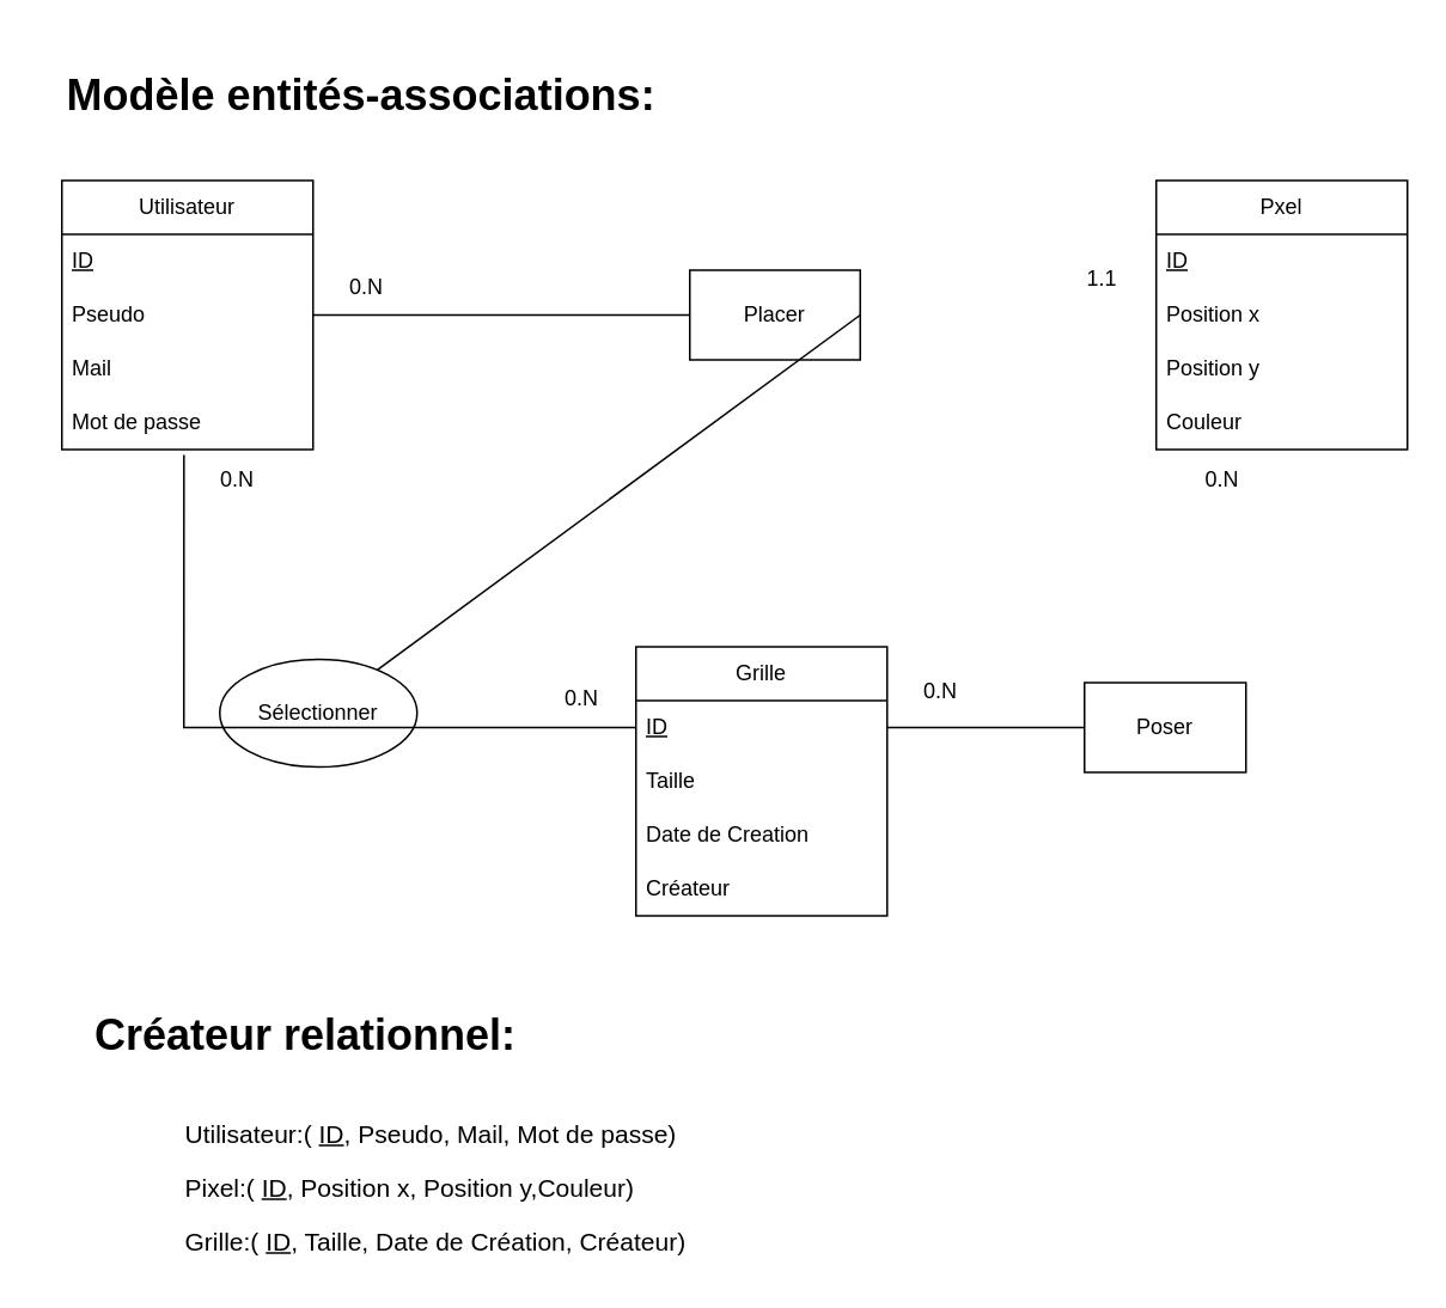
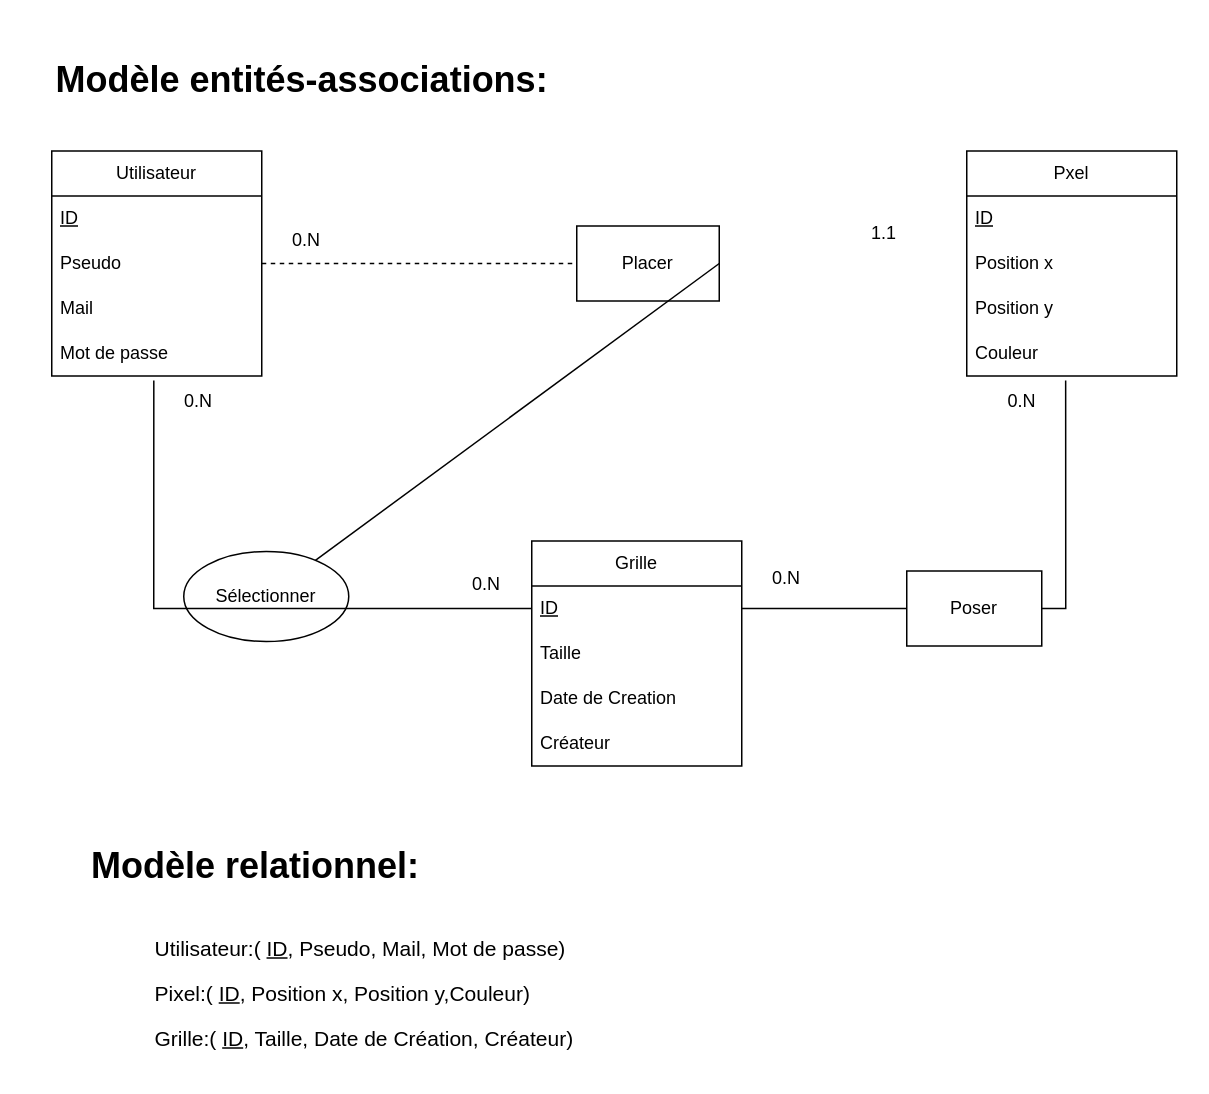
  <mxCell id="0" />
  <mxCell id="1" parent="0" />
  <mxCell id="2" value="Utilisateur" style="swimlane;fontStyle=0;childLayout=stackLayout;horizontal=1;startSize=30;horizontalStack=0;resizeParent=1;resizeParentMax=0;resizeLast=0;collapsible=1;marginBottom=0;whiteSpace=wrap;html=1;" vertex="1" parent="1"><mxGeometry x="34" y="100" width="140" height="150" as="geometry" /></mxCell>
  <mxCell id="3" value="&lt;u&gt;ID&lt;/u&gt;" style="text;strokeColor=none;fillColor=none;align=left;verticalAlign=middle;spacingLeft=4;spacingRight=4;overflow=hidden;points=[[0,0.5],[1,0.5]];portConstraint=eastwest;rotatable=0;whiteSpace=wrap;html=1;" vertex="1" parent="2"><mxGeometry y="30" width="140" height="30" as="geometry" /></mxCell>
  <mxCell id="4" value="Pseudo" style="text;strokeColor=none;fillColor=none;align=left;verticalAlign=middle;spacingLeft=4;spacingRight=4;overflow=hidden;points=[[0,0.5],[1,0.5]];portConstraint=eastwest;rotatable=0;whiteSpace=wrap;html=1;" vertex="1" parent="2"><mxGeometry y="60" width="140" height="30" as="geometry" /></mxCell>
  <mxCell id="5" value="Mail" style="text;strokeColor=none;fillColor=none;align=left;verticalAlign=middle;spacingLeft=4;spacingRight=4;overflow=hidden;points=[[0,0.5],[1,0.5]];portConstraint=eastwest;rotatable=0;whiteSpace=wrap;html=1;" vertex="1" parent="2"><mxGeometry y="90" width="140" height="30" as="geometry" /></mxCell>
  <mxCell id="6" value="Mot de passe" style="text;strokeColor=none;fillColor=none;align=left;verticalAlign=middle;spacingLeft=4;spacingRight=4;overflow=hidden;points=[[0,0.5],[1,0.5]];portConstraint=eastwest;rotatable=0;whiteSpace=wrap;html=1;rounded=0;fontFamily=Helvetica;fontSize=12;fontColor=default;" vertex="1" parent="2"><mxGeometry y="120" width="140" height="30" as="geometry" /></mxCell>
  <mxCell id="7" value="Pxel" style="swimlane;fontStyle=0;childLayout=stackLayout;horizontal=1;startSize=30;horizontalStack=0;resizeParent=1;resizeParentMax=0;resizeLast=0;collapsible=1;marginBottom=0;whiteSpace=wrap;html=1;" vertex="1" parent="1"><mxGeometry x="644" y="100" width="140" height="150" as="geometry" /></mxCell>
  <mxCell id="8" value="&lt;u&gt;ID&lt;/u&gt;" style="text;strokeColor=none;fillColor=none;align=left;verticalAlign=middle;spacingLeft=4;spacingRight=4;overflow=hidden;points=[[0,0.5],[1,0.5]];portConstraint=eastwest;rotatable=0;whiteSpace=wrap;html=1;" vertex="1" parent="7"><mxGeometry y="30" width="140" height="30" as="geometry" /></mxCell>
  <mxCell id="9" value="Position x" style="rounded=0;whiteSpace=wrap;html=1;align=left;verticalAlign=middle;spacingLeft=4;spacingRight=4;fontFamily=Helvetica;fontSize=12;fontColor=default;fillColor=none;gradientColor=none;strokeColor=none;" vertex="1" parent="7"><mxGeometry y="60" width="140" height="30" as="geometry" /></mxCell>
  <mxCell id="10" value="Position y" style="text;strokeColor=none;fillColor=none;align=left;verticalAlign=middle;spacingLeft=4;spacingRight=4;overflow=hidden;points=[[0,0.5],[1,0.5]];portConstraint=eastwest;rotatable=0;whiteSpace=wrap;html=1;" vertex="1" parent="7"><mxGeometry y="90" width="140" height="30" as="geometry" /></mxCell>
  <mxCell id="11" value="Couleur" style="text;strokeColor=none;fillColor=none;align=left;verticalAlign=middle;spacingLeft=4;spacingRight=4;overflow=hidden;points=[[0,0.5],[1,0.5]];portConstraint=eastwest;rotatable=0;whiteSpace=wrap;html=1;" vertex="1" parent="7"><mxGeometry y="120" width="140" height="30" as="geometry" /></mxCell>
  <mxCell id="12" value="Grille" style="swimlane;fontStyle=0;childLayout=stackLayout;horizontal=1;startSize=30;horizontalStack=0;resizeParent=1;resizeParentMax=0;resizeLast=0;collapsible=1;marginBottom=0;whiteSpace=wrap;html=1;" vertex="1" parent="1"><mxGeometry x="354" y="360" width="140" height="150" as="geometry" /></mxCell>
  <mxCell id="13" value="&lt;u&gt;ID&lt;/u&gt;" style="text;strokeColor=none;fillColor=none;align=left;verticalAlign=middle;spacingLeft=4;spacingRight=4;overflow=hidden;points=[[0,0.5],[1,0.5]];portConstraint=eastwest;rotatable=0;whiteSpace=wrap;html=1;" vertex="1" parent="12"><mxGeometry y="30" width="140" height="30" as="geometry" /></mxCell>
  <mxCell id="14" value="Taille" style="text;strokeColor=none;fillColor=none;align=left;verticalAlign=middle;spacingLeft=4;spacingRight=4;overflow=hidden;points=[[0,0.5],[1,0.5]];portConstraint=eastwest;rotatable=0;whiteSpace=wrap;html=1;" vertex="1" parent="12"><mxGeometry y="60" width="140" height="30" as="geometry" /></mxCell>
  <mxCell id="15" value="Date de Creation" style="text;strokeColor=none;fillColor=none;align=left;verticalAlign=middle;spacingLeft=4;spacingRight=4;overflow=hidden;points=[[0,0.5],[1,0.5]];portConstraint=eastwest;rotatable=0;whiteSpace=wrap;html=1;" vertex="1" parent="12"><mxGeometry y="90" width="140" height="30" as="geometry" /></mxCell>
  <mxCell id="16" value="Créateur" style="rounded=0;whiteSpace=wrap;html=1;align=left;verticalAlign=middle;spacingLeft=4;spacingRight=4;fontFamily=Helvetica;fontSize=12;fontColor=default;fillColor=none;gradientColor=none;strokeColor=none;" vertex="1" parent="12"><mxGeometry y="120" width="140" height="30" as="geometry" /></mxCell>
  <mxCell id="17" value="" style="endArrow=none;html=1;rounded=0;fontFamily=Helvetica;fontSize=12;fontColor=default;exitX=1;exitY=0.5;exitDx=0;exitDy=0;" edge="1" parent="1" source="19" target="28"><mxGeometry width="50" height="50" relative="1" as="geometry"><mxPoint x="194" y="190" as="sourcePoint" /><mxPoint x="244" y="140" as="targetPoint" /></mxGeometry></mxCell>
- <mxCell id="18" value="" style="endArrow=none;html=1;rounded=0;fontFamily=Helvetica;fontSize=12;fontColor=default;exitX=1;exitY=0.5;exitDx=0;exitDy=0;entryX=0;entryY=0.5;entryDx=0;entryDy=0;" edge="1" parent="1" source="4" target="19"><mxGeometry width="50" height="50" relative="1" as="geometry"><mxPoint x="174" y="175" as="sourcePoint" /><mxPoint x="454" y="175" as="targetPoint" /></mxGeometry></mxCell>
+ <mxCell id="18" value="" style="endArrow=none;html=1;rounded=0;fontFamily=Helvetica;fontSize=12;fontColor=default;exitX=1;exitY=0.5;exitDx=0;exitDy=0;entryX=0;entryY=0.5;entryDx=0;entryDy=0;dashed=1;" edge="1" parent="1" source="4" target="19"><mxGeometry width="50" height="50" relative="1" as="geometry"><mxPoint x="174" y="175" as="sourcePoint" /><mxPoint x="454" y="175" as="targetPoint" /></mxGeometry></mxCell>
  <mxCell id="19" value="Placer" style="whiteSpace=wrap;html=1;align=center;verticalAlign=middle;spacingLeft=4;spacingRight=4;fontFamily=Helvetica;fontSize=12;fontColor=default;fillColor=none;gradientColor=none;rounded=0;" vertex="1" parent="1"><mxGeometry x="384" y="150" width="95" height="50" as="geometry" /></mxCell>
  <mxCell id="20" value="0.N" style="text;html=1;align=center;verticalAlign=middle;whiteSpace=wrap;rounded=0;fontFamily=Helvetica;fontSize=12;fontColor=default;" vertex="1" parent="1"><mxGeometry x="174" y="145" width="60" height="30" as="geometry" /></mxCell>
- <mxCell id="21" value="1.1" style="text;html=1;align=center;verticalAlign=middle;whiteSpace=wrap;rounded=0;fontFamily=Helvetica;fontSize=12;fontColor=default;" vertex="1" parent="1"><mxGeometry x="584" y="140" width="60" height="30" as="geometry" /></mxCell>
+ <mxCell id="21" value="1.1" style="text;html=1;align=center;verticalAlign=middle;whiteSpace=wrap;rounded=0;fontFamily=Helvetica;fontSize=12;fontColor=default;" vertex="1" parent="1"><mxGeometry x="559" y="140" width="60" height="30" as="geometry" /></mxCell>
+ <mxCell id="22" value="" style="endArrow=none;html=1;rounded=0;fontFamily=Helvetica;fontSize=12;fontColor=default;entryX=0.471;entryY=1.1;entryDx=0;entryDy=0;exitX=1;exitY=0.5;exitDx=0;exitDy=0;entryPerimeter=0;" edge="1" parent="1" source="24" target="11"><mxGeometry width="50" height="50" relative="1" as="geometry"><mxPoint x="574" y="280" as="sourcePoint" /><mxPoint x="624" y="230" as="targetPoint" /><Array as="points"><mxPoint x="710" y="405" /></Array></mxGeometry></mxCell>
  <mxCell id="23" value="" style="endArrow=none;html=1;rounded=0;fontFamily=Helvetica;fontSize=12;fontColor=default;entryX=0;entryY=0.5;entryDx=0;entryDy=0;exitX=1;exitY=0.5;exitDx=0;exitDy=0;" edge="1" parent="1" source="13" target="24"><mxGeometry width="50" height="50" relative="1" as="geometry"><mxPoint x="494" y="405" as="sourcePoint" /><mxPoint x="644" y="205" as="targetPoint" /><Array as="points" /></mxGeometry></mxCell>
  <mxCell id="24" value="Poser" style="whiteSpace=wrap;html=1;align=center;verticalAlign=middle;spacingLeft=4;spacingRight=4;fontFamily=Helvetica;fontSize=12;fontColor=default;fillColor=none;gradientColor=none;rounded=0;" vertex="1" parent="1"><mxGeometry x="604" y="380" width="90" height="50" as="geometry" /></mxCell>
  <mxCell id="25" value="0.N" style="text;html=1;align=center;verticalAlign=middle;whiteSpace=wrap;rounded=0;fontFamily=Helvetica;fontSize=12;fontColor=default;" vertex="1" parent="1"><mxGeometry x="651" y="252" width="60" height="30" as="geometry" /></mxCell>
  <mxCell id="26" value="0.N" style="text;html=1;align=center;verticalAlign=middle;whiteSpace=wrap;rounded=0;fontFamily=Helvetica;fontSize=12;fontColor=default;" vertex="1" parent="1"><mxGeometry x="494" y="370" width="60" height="30" as="geometry" /></mxCell>
  <mxCell id="27" value="" style="endArrow=none;html=1;rounded=0;fontFamily=Helvetica;fontSize=12;fontColor=default;exitX=0.486;exitY=1.1;exitDx=0;exitDy=0;exitPerimeter=0;entryX=0;entryY=0.5;entryDx=0;entryDy=0;" edge="1" parent="1" source="6" target="13"><mxGeometry width="50" height="50" relative="1" as="geometry"><mxPoint x="424" y="200" as="sourcePoint" /><mxPoint x="474" y="150" as="targetPoint" /><Array as="points"><mxPoint x="102" y="405" /></Array></mxGeometry></mxCell>
  <mxCell id="28" value="Sélectionner" style="ellipse;whiteSpace=wrap;html=1;rounded=1;align=center;verticalAlign=middle;spacingLeft=4;spacingRight=4;fontFamily=Helvetica;fontSize=12;fontColor=default;fillColor=none;gradientColor=none;" vertex="1" parent="1"><mxGeometry x="122" y="367" width="110" height="60" as="geometry" /></mxCell>
  <mxCell id="29" value="0.N" style="text;html=1;align=center;verticalAlign=middle;whiteSpace=wrap;rounded=0;fontFamily=Helvetica;fontSize=12;fontColor=default;" vertex="1" parent="1"><mxGeometry x="102" y="252" width="60" height="30" as="geometry" /></mxCell>
  <mxCell id="30" value="0.N" style="text;html=1;align=center;verticalAlign=middle;whiteSpace=wrap;rounded=0;fontFamily=Helvetica;fontSize=12;fontColor=default;" vertex="1" parent="1"><mxGeometry x="294" y="374" width="60" height="30" as="geometry" /></mxCell>
  <mxCell id="31" value="&lt;h1&gt;&lt;b&gt;&lt;font style=&quot;font-size: 24px;&quot;&gt;Modèle entités-associations:&lt;/font&gt;&lt;/b&gt;&lt;/h1&gt;" style="text;strokeColor=none;fillColor=none;align=left;verticalAlign=middle;spacingLeft=4;spacingRight=4;overflow=hidden;points=[[0,0.5],[1,0.5]];portConstraint=eastwest;rotatable=0;whiteSpace=wrap;html=1;fontFamily=Helvetica;fontSize=12;fontColor=default;" vertex="1" parent="1"><mxGeometry x="31" y="20" width="370" height="60" as="geometry" /></mxCell>
- <mxCell id="32" value="&lt;h1&gt;Créateur relationnel:&lt;/h1&gt;" style="text;html=1;align=center;verticalAlign=middle;whiteSpace=wrap;rounded=0;fontFamily=Helvetica;fontSize=12;fontColor=default;" vertex="1" parent="1"><mxGeometry x="20" y="557" width="300" height="40" as="geometry" /></mxCell>
+ <mxCell id="32" value="&lt;h1&gt;Modèle relationnel:&lt;/h1&gt;" style="text;html=1;align=center;verticalAlign=middle;whiteSpace=wrap;rounded=0;fontFamily=Helvetica;fontSize=12;fontColor=default;" vertex="1" parent="1"><mxGeometry x="20" y="557" width="300" height="40" as="geometry" /></mxCell>
  <mxCell id="33" value="&lt;font style=&quot;font-size: 14px;&quot;&gt;Utilisateur:(&amp;nbsp;&lt;u&gt;ID&lt;/u&gt;,&amp;nbsp;&lt;span style=&quot;&quot;&gt;Pseudo&lt;/span&gt;, Mail, Mot de passe)&lt;/font&gt;" style="text;html=1;align=left;verticalAlign=middle;whiteSpace=wrap;rounded=0;fontFamily=Helvetica;fontSize=12;fontColor=default;" vertex="1" parent="1"><mxGeometry x="101" y="617" width="349" height="30" as="geometry" /></mxCell>
  <mxCell id="34" value="&lt;font style=&quot;font-size: 14px;&quot;&gt;Pixel:(&amp;nbsp;&lt;u&gt;ID&lt;/u&gt;, Position x, Position y,Couleur)&lt;/font&gt;" style="text;html=1;align=left;verticalAlign=middle;whiteSpace=wrap;rounded=0;fontFamily=Helvetica;fontSize=12;fontColor=default;" vertex="1" parent="1"><mxGeometry x="101" y="647" width="349" height="30" as="geometry" /></mxCell>
  <mxCell id="35" value="&lt;font style=&quot;font-size: 14px;&quot;&gt;Grille:(&amp;nbsp;&lt;u&gt;ID&lt;/u&gt;, Taille, Date de Création, Créateur)&lt;/font&gt;" style="text;html=1;align=left;verticalAlign=middle;whiteSpace=wrap;rounded=0;fontFamily=Helvetica;fontSize=12;fontColor=default;" vertex="1" parent="1"><mxGeometry x="101" y="677" width="349" height="30" as="geometry" /></mxCell>
